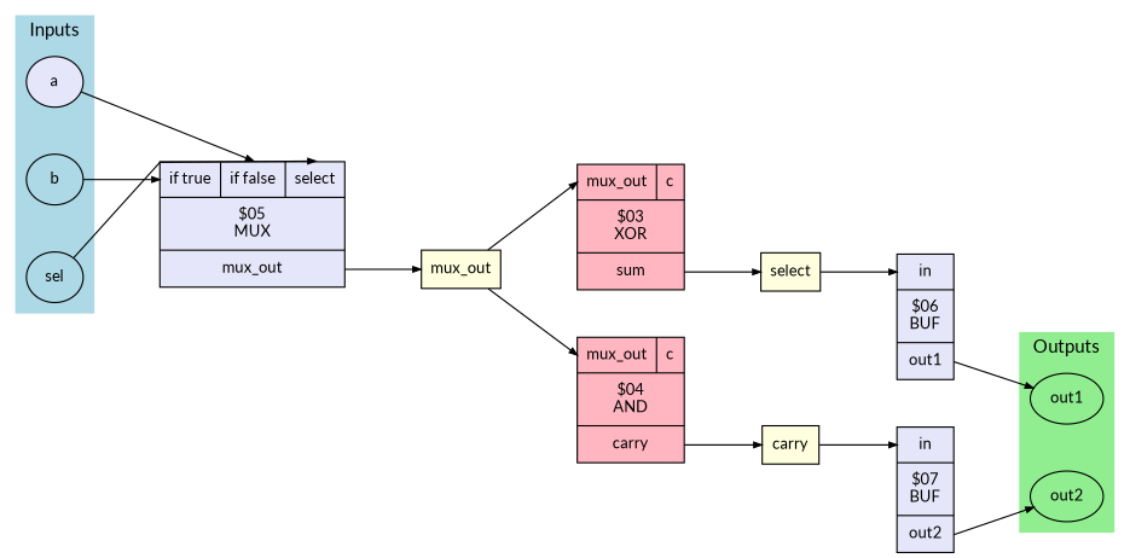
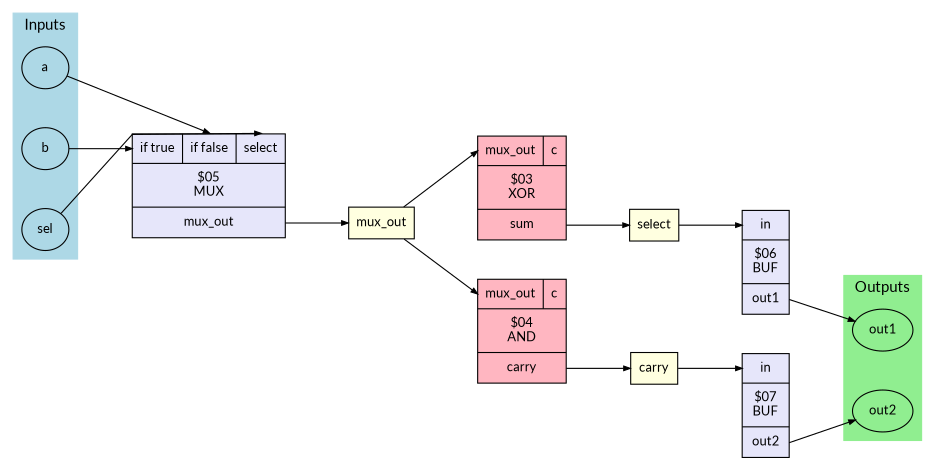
  digraph {
    concentrate=false
    fontname=Lato
    nodesep=0.5
    ordering=out
    rankdir=LR
    ranksep=0.8
    splines=polyline
    node [fillcolor=lightblue fontname=Lato fontsize=12 margin=0.1 penwidth=1.0 shape=ellipse style=filled]
    edge [arrowhead=normal arrowsize=0.6 fontname=Lato fontsize=10 penwidth=1.0]
-   n1 [fillcolor=lavender height=0.4 label=a width=0.6]
+   n1 [height=0.4 label=a width=0.6]
    n2 [height=0.4 label=b width=0.6]
    n3 [height=0.4 label=sel width=0.6]
    n4 [fillcolor=lightgreen height=0.4 label=out1 width=0.6]
    n5 [fillcolor=lightgreen height=0.4 label=out2 width=0.6]
    n6 [fillcolor=lavender height=0.4 label="{<A> if true|<B> if false|<S> select}|{$05\nMUX}|<mux_out> mux_out" shape=record width=0.6]
    n7 [fillcolor=lightyellow height=0.4 label=mux_out shape=box width=0.6]
    n8 [fillcolor=lightpink height=0.4 label="{<mux_out> mux_out|<c> c}|{$03\nXOR}|<sum> sum" shape=record width=0.6]
    n9 [fillcolor=lightyellow height=0.4 label=select shape=box width=0.6]
    n10 [fillcolor=lightpink height=0.4 label="{<mux_out> mux_out|<c> c}|{$04\nAND}|<carry> carry" shape=record width=0.6]
    n11 [fillcolor=lightyellow height=0.4 label=carry shape=box width=0.6]
    n12 [fillcolor=lavender height=0.4 label="{<A> in}|{$06\nBUF}|<out1> out1" shape=record width=0.6]
    n13 [fillcolor=lavender height=0.4 label="{<A> in}|{$07\nBUF}|<out2> out2" shape=record width=0.6]
    subgraph cluster_1 {
      color=lightblue
      label=Inputs
      rank=source
      style=filled
      n1
      n2
      n3
    }
    subgraph cluster_2 {
      color=lightgreen
      label=Outputs
      rank=sink
      style=filled
      n4
      n5
    }
    n1 -> n6 [headport=B]
    n2 -> n6 [headport=A]
    n3 -> n6 [headport=S]
    n6 -> n7 [tailport=mux_out]
    n7 -> n8 [headport=mux_out]
    n7 -> n10 [headport=mux_out]
    n8 -> n9 [tailport=sum]
    n9 -> n12 [headport=A]
    n10 -> n11 [tailport=carry]
    n11 -> n13 [headport=A]
    n12 -> n4 [tailport=out1]
    n13 -> n5 [tailport=out2]
  }
